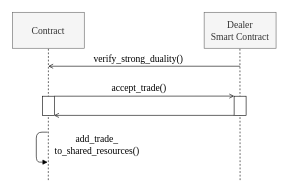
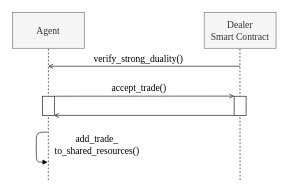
  <mxCell id="0" />
  <mxCell id="1" parent="0" />
- <mxCell id="2" value="Contract" style="rounded=0;whiteSpace=wrap;html=1;fillColor=#f5f5f5;strokeColor=#666666;fontColor=#333333;fontFamily=Lucida Console;fontSize=16;" parent="1" vertex="1"><mxGeometry x="20" y="20" width="120" height="60" as="geometry" /></mxCell>
+ <mxCell id="2" value="Agent" style="rounded=0;whiteSpace=wrap;html=1;fillColor=#f5f5f5;strokeColor=#666666;fontColor=#333333;fontFamily=Lucida Console;fontSize=16;" parent="1" vertex="1"><mxGeometry x="20" y="20" width="120" height="60" as="geometry" /></mxCell>
  <mxCell id="3" value="Dealer&lt;br style=&quot;font-size: 16px;&quot;&gt;Smart Contract" style="rounded=0;whiteSpace=wrap;html=1;fillColor=#f5f5f5;strokeColor=#666666;fontColor=#333333;fontFamily=Lucida Console;fontSize=16;" parent="1" vertex="1"><mxGeometry x="340" y="20" width="120" height="60" as="geometry" /></mxCell>
  <mxCell id="4" value="" style="endArrow=none;dashed=1;html=1;entryX=0.46;entryY=1.031;entryDx=0;entryDy=0;entryPerimeter=0;fontFamily=Lucida Console;fontSize=16;" parent="1" edge="1"><mxGeometry width="50" height="50" relative="1" as="geometry"><mxPoint x="400" y="300" as="sourcePoint" /><mxPoint x="399.7" y="79.86" as="targetPoint" /></mxGeometry></mxCell>
  <mxCell id="5" value="" style="endArrow=open;html=1;endFill=0;fontFamily=Lucida Console;fontSize=16;" parent="1" edge="1"><mxGeometry width="50" height="50" relative="1" as="geometry"><mxPoint x="400" y="110" as="sourcePoint" /><mxPoint x="80" y="110" as="targetPoint" /></mxGeometry></mxCell>
  <mxCell id="6" value="verify_strong_duality()" style="text;html=1;resizable=0;points=[];align=center;verticalAlign=middle;labelBackgroundColor=#ffffff;fontFamily=Lucida Console;fontSize=16;" parent="5" vertex="1" connectable="0"><mxGeometry x="0.173" y="1" relative="1" as="geometry"><mxPoint x="17.5" y="-15" as="offset" /></mxGeometry></mxCell>
  <mxCell id="7" value="" style="endArrow=none;dashed=1;html=1;entryX=0.46;entryY=1.031;entryDx=0;entryDy=0;entryPerimeter=0;fontFamily=Lucida Console;fontSize=16;" parent="1" edge="1"><mxGeometry width="50" height="50" relative="1" as="geometry"><mxPoint x="80" y="300" as="sourcePoint" /><mxPoint x="80.2" y="79.86" as="targetPoint" /></mxGeometry></mxCell>
  <mxCell id="8" value="" style="endArrow=none;html=1;endFill=0;startArrow=open;startFill=0;entryX=0.001;entryY=0.006;entryDx=0;entryDy=0;entryPerimeter=0;exitX=-0.005;exitY=0.998;exitDx=0;exitDy=0;exitPerimeter=0;fontFamily=Lucida Console;fontSize=16;" parent="1" source="12" target="10" edge="1"><mxGeometry width="50" height="50" relative="1" as="geometry"><mxPoint x="376" y="160" as="sourcePoint" /><mxPoint x="96" y="160" as="targetPoint" /></mxGeometry></mxCell>
  <mxCell id="9" value="accept_trade()" style="text;html=1;resizable=0;points=[];align=center;verticalAlign=middle;labelBackgroundColor=#ffffff;fontFamily=Lucida Console;fontSize=16;" parent="8" vertex="1" connectable="0"><mxGeometry x="-0.202" relative="1" as="geometry"><mxPoint x="-40" y="-14" as="offset" /></mxGeometry></mxCell>
  <mxCell id="10" value="" style="rounded=0;whiteSpace=wrap;html=1;rotation=90;fillColor=#FFFFFF;fontFamily=Lucida Console;fontSize=16;" parent="1" vertex="1"><mxGeometry x="64" y="166" width="32" height="20" as="geometry" /></mxCell>
  <mxCell id="11" value="" style="endArrow=open;html=1;endFill=0;entryX=1.001;entryY=0.015;entryDx=0;entryDy=0;entryPerimeter=0;exitX=1;exitY=1.007;exitDx=0;exitDy=0;exitPerimeter=0;fontFamily=Lucida Console;fontSize=16;" parent="1" source="12" target="10" edge="1"><mxGeometry width="50" height="50" relative="1" as="geometry"><mxPoint x="382" y="192" as="sourcePoint" /><mxPoint x="96" y="190" as="targetPoint" /></mxGeometry></mxCell>
  <mxCell id="12" value="" style="rounded=0;whiteSpace=wrap;html=1;rotation=90;fillColor=#FFFFFF;fontFamily=Lucida Console;fontSize=16;" parent="1" vertex="1"><mxGeometry x="384" y="166" width="32" height="20" as="geometry" /></mxCell>
  <mxCell id="13" value="" style="endArrow=none;html=1;endFill=0;startArrow=block;startFill=1;edgeStyle=orthogonalEdgeStyle;fontFamily=Lucida Console;fontSize=16;" parent="1" edge="1"><mxGeometry width="50" height="50" relative="1" as="geometry"><mxPoint x="79" y="270" as="sourcePoint" /><mxPoint x="79" y="220" as="targetPoint" /><Array as="points"><mxPoint x="60" y="270" /><mxPoint x="60" y="220" /></Array></mxGeometry></mxCell>
  <mxCell id="14" value="add_trade_&lt;br style=&quot;font-size: 16px;&quot;&gt;to_shared_resources()" style="text;html=1;resizable=0;points=[];align=center;verticalAlign=middle;labelBackgroundColor=#ffffff;fillColor=none;fontFamily=Lucida Console;fontSize=16;" parent="13" vertex="1" connectable="0"><mxGeometry x="-0.015" y="1" relative="1" as="geometry"><mxPoint x="101" y="-5.5" as="offset" /></mxGeometry></mxCell>
